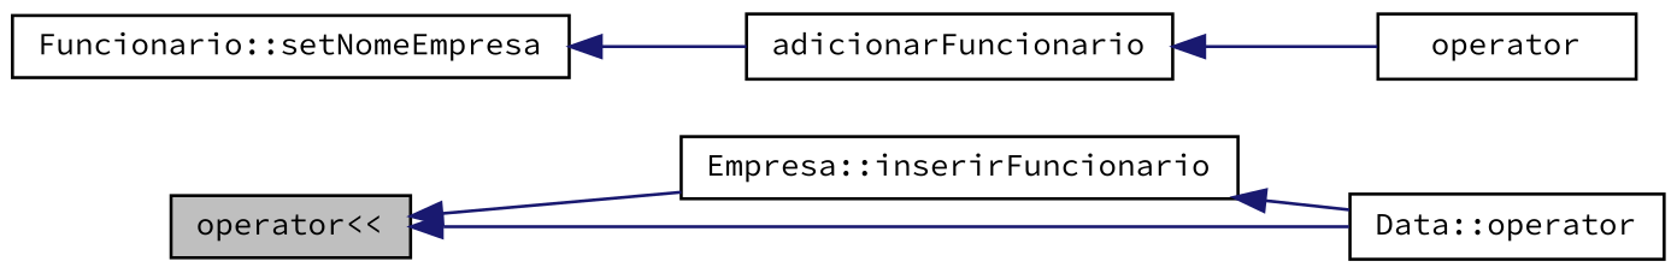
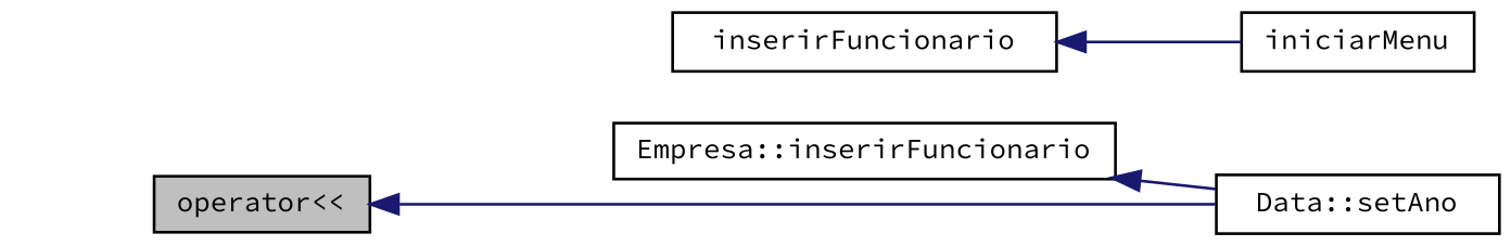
  digraph {
    fontname="Source Code Pro"
    rankdir=LR
    node [color=black fillcolor=white fontname="Source Code Pro" fontsize=10 shape=record style=filled]
    edge [color=midnightblue dir=back fontname="Source Code Pro" fontsize=10 labelfontname=Helvetica labelfontsize=10 style=solid]
    n1 [fillcolor=grey75 fontcolor=black height=0.2 label="operator\<\<" width=0.4]
    n2 [height=0.2 label="Empresa::inserirFuncionario" width=0.4]
-   n3 [height=0.2 label="Data::operator" width=0.4]
-   n4 [height=0.2 label="Funcionario::setNomeEmpresa" width=0.4]
-   n5 [height=0.2 label=adicionarFuncionario width=0.4]
-   n6 [height=0.2 label=operator width=0.4]
-   n1 -> n2
+   n3 [height=0.2 label="Data::setAno" width=0.4]
+   n5 [height=0.2 label=inserirFuncionario width=0.4]
+   n6 [height=0.2 label=iniciarMenu width=0.4]
    n1 -> n3
    n2 -> n3
-   n4 -> n5
    n5 -> n6
  }
